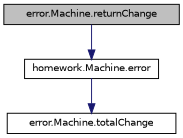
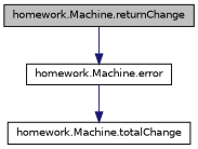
  digraph {
    rankdir=TB
    node [color=black fillcolor=white fontname=Helvetica fontsize=10 shape=record style=filled]
    edge [color=midnightblue fontname=Helvetica fontsize=10 labelfontname=Helvetica labelfontsize=10 style=solid]
-   n1 [fillcolor=grey75 fontcolor=black height=0.2 label="error.Machine.returnChange" width=0.4]
+   n1 [fillcolor=grey75 fontcolor=black height=0.2 label="homework.Machine.returnChange" width=0.4]
    n2 [height=0.2 label="homework.Machine.error" width=0.4]
-   n3 [height=0.2 label="error.Machine.totalChange" width=0.4]
+   n3 [height=0.2 label="homework.Machine.totalChange" width=0.4]
    n1 -> n2
    n2 -> n3
  }
